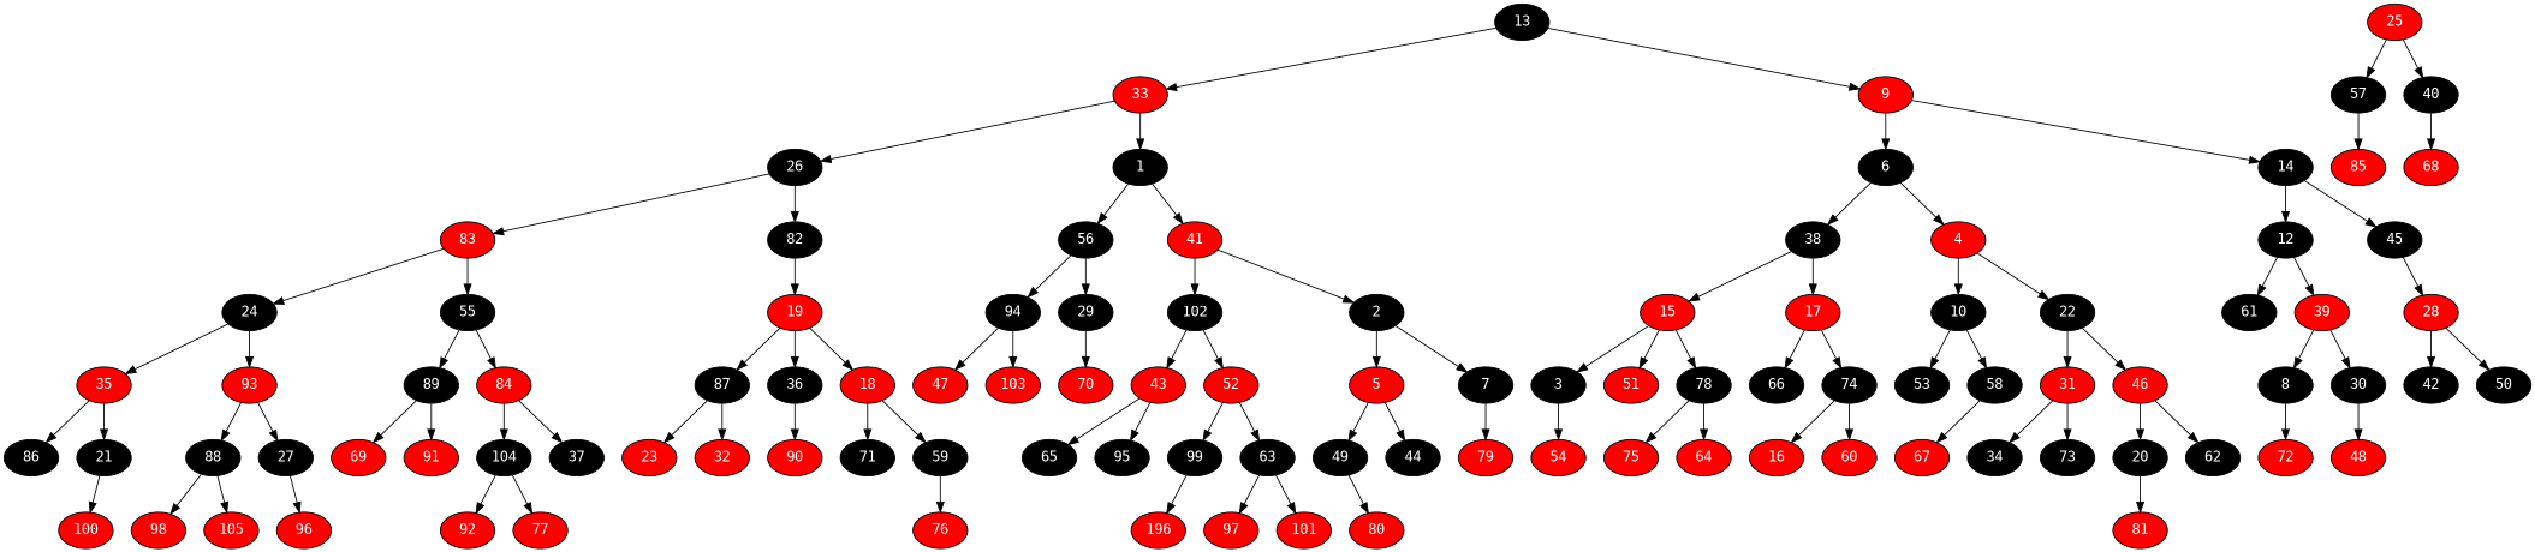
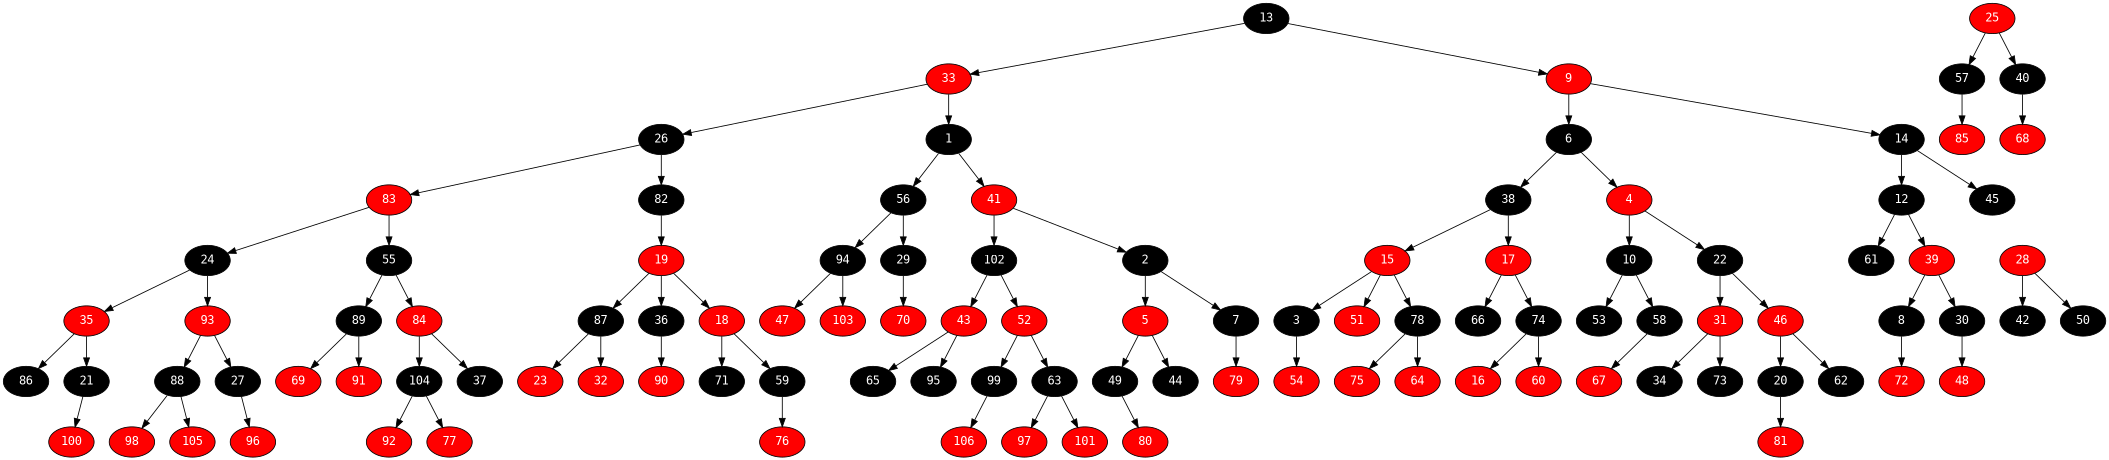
  digraph {
    fontname="DejaVu Sans Mono"
    node [fillcolor=" black" fontcolor=" white" fontname="DejaVu Sans Mono" style=filled]
    edge [color=black fontname="DejaVu Sans Mono"]
    13
    33 [fillcolor=" red"]
    26
    83 [fillcolor=" red"]
    24
    35 [fillcolor=" red"]
    86
    21
    100 [fillcolor=" red"]
    93 [fillcolor=" red"]
    88
    98 [fillcolor=" red"]
    105 [fillcolor=" red"]
    27
    96 [fillcolor=" red"]
    55
    89
    69 [fillcolor=" red"]
    91 [fillcolor=" red"]
    84 [fillcolor=" red"]
    104
    92 [fillcolor=" red"]
    77 [fillcolor=" red"]
    37
    82
    19 [fillcolor=" red"]
    87
    23 [fillcolor=" red"]
    32 [fillcolor=" red"]
    36
    90 [fillcolor=" red"]
    18 [fillcolor=" red"]
    71
    59
    76 [fillcolor=" red"]
    1
    56
    94
    47 [fillcolor=" red"]
    103 [fillcolor=" red"]
    29
    70 [fillcolor=" red"]
    41 [fillcolor=" red"]
    102
    43 [fillcolor=" red"]
    65
    95
    52 [fillcolor=" red"]
    99
-   106 [fillcolor=" red" label=196]
+   106 [fillcolor=" red"]
    63
    97 [fillcolor=" red"]
    101 [fillcolor=" red"]
    2
    5 [fillcolor=" red"]
    49
    80 [fillcolor=" red"]
    44
    7
    79 [fillcolor=" red"]
    9 [fillcolor=" red"]
    6
    38
    15 [fillcolor=" red"]
    3
    54 [fillcolor=" red"]
    51 [fillcolor=" red"]
    78
    75 [fillcolor=" red"]
    64 [fillcolor=" red"]
    17 [fillcolor=" red"]
    66
    74
    16 [fillcolor=" red"]
    60 [fillcolor=" red"]
    4 [fillcolor=" red"]
    10
    53
    58
    67 [fillcolor=" red"]
    22
    31 [fillcolor=" red"]
    34
    73
    46 [fillcolor=" red"]
    20
    81 [fillcolor=" red"]
    62
    14
    12
    n91 [label=61]
    39 [fillcolor=" red"]
    8
    72 [fillcolor=" red"]
    30
    48 [fillcolor=" red"]
    45
    28 [fillcolor=" red"]
    42
    50
    25 [fillcolor=" red"]
    57
    85 [fillcolor=" red"]
    40
    68 [fillcolor=" red"]
    subgraph sub_1 {
      13
      33
      26
      83
      24
      35
      86
      21
      100
      93
      88
      98
      105
      27
      96
      55
      89
      69
      91
      84
      104
      92
      77
      37
      82
      19
      87
      23
      32
      36
      90
      18
      71
      59
      76
      1
      56
      94
      47
      103
      29
      70
      41
      102
      43
      65
      95
      52
      99
      106
      63
      97
      101
      2
      5
      49
      80
      44
      7
      79
      9
      6
      38
      15
      3
      54
      51
      78
      75
      64
      17
      66
      74
      16
      60
      4
      10
      53
      58
      67
      22
      31
      34
      73
      46
      20
      81
      62
      14
      12
      n91
      39
      8
      72
      30
      48
      45
      28
      42
      50
      25
      57
      85
      40
      68
    }
    13 -> 33
    13 -> 9
    33 -> 26
    33 -> 1
    26 -> 83
    26 -> 82
    83 -> 24
    83 -> 55
    24 -> 35
    24 -> 93
    35 -> 86
    35 -> 21
    21 -> 100
    93 -> 88
    93 -> 27
    88 -> 98
    88 -> 105
    27 -> 96
    55 -> 89
    55 -> 84
    89 -> 69
    89 -> 91
    84 -> 104
    84 -> 37
    104 -> 92
    104 -> 77
    82 -> 19
    19 -> 87
    19 -> 36
    19 -> 18
    87 -> 23
    87 -> 32
    36 -> 90
    18 -> 71
    18 -> 59
    59 -> 76
    1 -> 56
    1 -> 41
    56 -> 94
    56 -> 29
    94 -> 47
    94 -> 103
    29 -> 70
    41 -> 102
    41 -> 2
    102 -> 43
    102 -> 52
    43 -> 65
    43 -> 95
    52 -> 99
    52 -> 63
    99 -> 106
    63 -> 97
    63 -> 101
    2 -> 5
    2 -> 7
    5 -> 49
    5 -> 44
    49 -> 80
    7 -> 79
    9 -> 6
    9 -> 14
    6 -> 38
    6 -> 4
    38 -> 15
    38 -> 17
    15 -> 3
    15 -> 51
    15 -> 78
    3 -> 54
    78 -> 75
    78 -> 64
    17 -> 66
    17 -> 74
    74 -> 16
    74 -> 60
    4 -> 10
    4 -> 22
    10 -> 53
    10 -> 58
    58 -> 67
    22 -> 31
    22 -> 46
    31 -> 34
    31 -> 73
    46 -> 20
    46 -> 62
    20 -> 81
    14 -> 12
    14 -> 45
    12 -> n91
    12 -> 39
    39 -> 8
    39 -> 30
    8 -> 72
    30 -> 48
-   45 -> 28
    28 -> 42
    28 -> 50
    25 -> 57
    25 -> 40
    57 -> 85
    40 -> 68
  }
